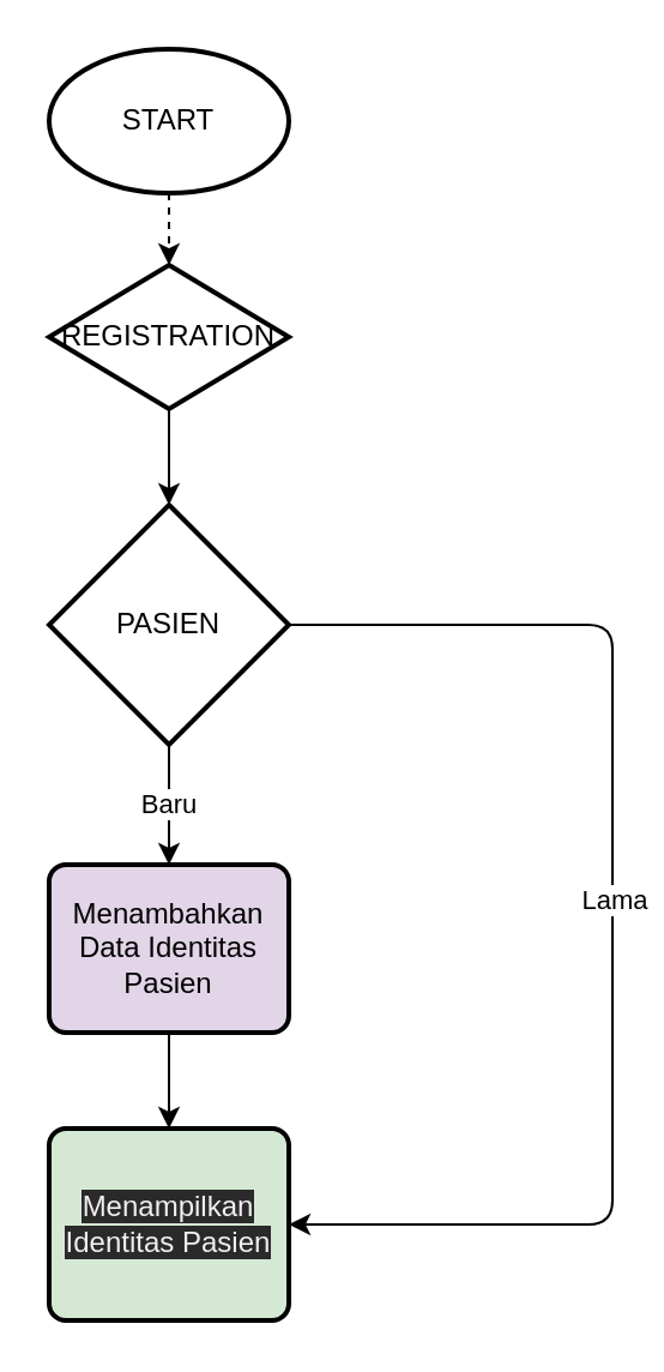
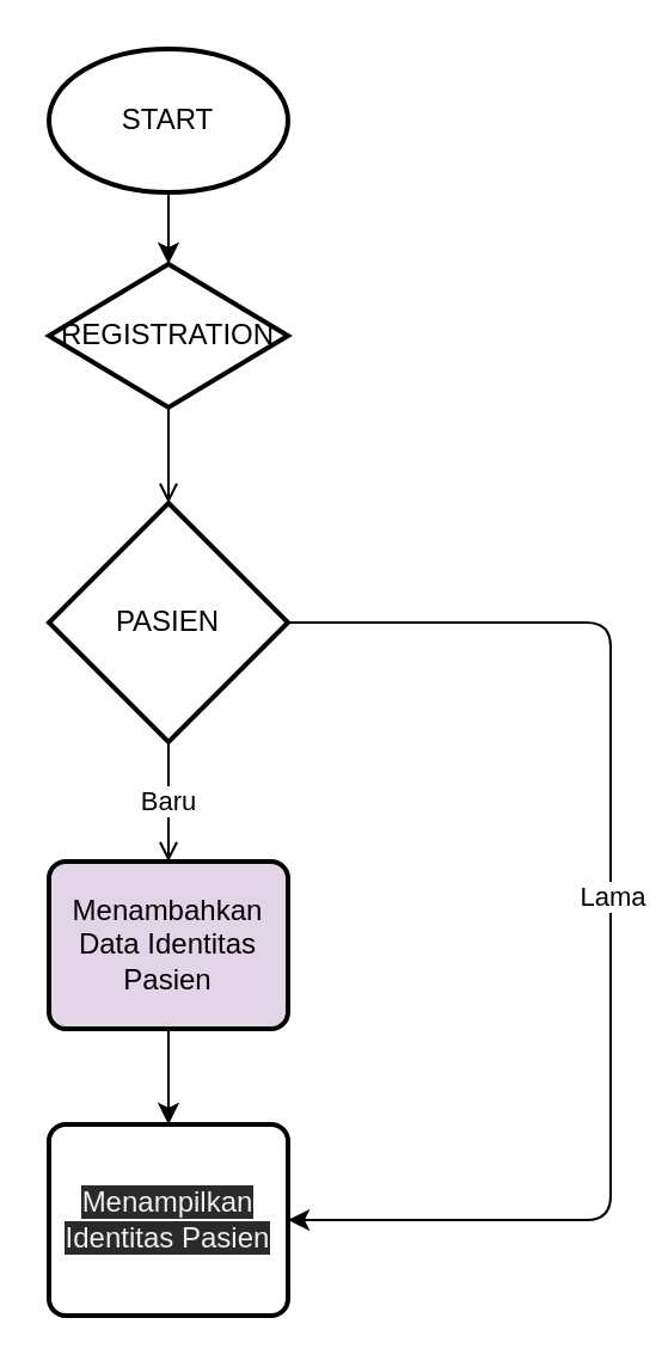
  <mxCell id="0" />
  <mxCell id="1" parent="0" />
- <mxCell id="2" style="edgeStyle=none;html=1;exitX=0.5;exitY=1;exitDx=0;exitDy=0;exitPerimeter=0;entryX=0.5;entryY=0;entryDx=0;entryDy=0;dashed=1;" edge="1" parent="1" source="3" target="5"><mxGeometry relative="1" as="geometry" /></mxCell>
+ <mxCell id="2" style="edgeStyle=none;html=1;exitX=0.5;exitY=1;exitDx=0;exitDy=0;exitPerimeter=0;entryX=0.5;entryY=0;entryDx=0;entryDy=0;" edge="1" parent="1" source="3" target="5"><mxGeometry relative="1" as="geometry" /></mxCell>
  <mxCell id="3" value="START" style="strokeWidth=2;html=1;shape=mxgraph.flowchart.start_1;whiteSpace=wrap;" parent="1" vertex="1"><mxGeometry x="20" y="20" width="100" height="60" as="geometry" /></mxCell>
- <mxCell id="4" style="edgeStyle=none;html=1;exitX=0.5;exitY=1;exitDx=0;exitDy=0;" edge="1" parent="1" source="5" target="9"><mxGeometry relative="1" as="geometry" /></mxCell>
+ <mxCell id="4" style="edgeStyle=none;html=1;exitX=0.5;exitY=1;exitDx=0;exitDy=0;endArrow=open;" edge="1" parent="1" source="5" target="9"><mxGeometry relative="1" as="geometry" /></mxCell>
  <mxCell id="5" value="REGISTRATION" style="rhombus;whiteSpace=wrap;html=1;absoluteArcSize=1;arcSize=14;strokeWidth=2;" parent="1" vertex="1"><mxGeometry x="20" y="110" width="100" height="60" as="geometry" /></mxCell>
- <mxCell id="6" value="Baru" style="edgeStyle=orthogonalEdgeStyle;html=1;exitX=0.5;exitY=1;exitDx=0;exitDy=0;exitPerimeter=0;entryX=0.5;entryY=0;entryDx=0;entryDy=0;" edge="1" parent="1" source="9" target="11"><mxGeometry relative="1" as="geometry" /></mxCell>
+ <mxCell id="6" value="Baru" style="edgeStyle=orthogonalEdgeStyle;html=1;exitX=0.5;exitY=1;exitDx=0;exitDy=0;exitPerimeter=0;entryX=0.5;entryY=0;entryDx=0;entryDy=0;endArrow=open;" edge="1" parent="1" source="9" target="11"><mxGeometry relative="1" as="geometry" /></mxCell>
  <mxCell id="7" style="edgeStyle=orthogonalEdgeStyle;html=1;exitX=1;exitY=0.5;exitDx=0;exitDy=0;exitPerimeter=0;entryX=1;entryY=0.5;entryDx=0;entryDy=0;" edge="1" parent="1" source="9" target="12"><mxGeometry relative="1" as="geometry"><mxPoint x="160" y="510" as="targetPoint" /><Array as="points"><mxPoint x="255" y="260" /><mxPoint x="255" y="510" /></Array></mxGeometry></mxCell>
  <mxCell id="8" value="Lama" style="edgeLabel;html=1;align=center;verticalAlign=middle;resizable=0;points=[];" vertex="1" connectable="0" parent="7"><mxGeometry x="-0.044" relative="1" as="geometry"><mxPoint as="offset" /></mxGeometry></mxCell>
  <mxCell id="9" value="PASIEN" style="strokeWidth=2;html=1;shape=mxgraph.flowchart.decision;whiteSpace=wrap;" vertex="1" parent="1"><mxGeometry x="20" y="210" width="100" height="100" as="geometry" /></mxCell>
  <mxCell id="10" style="edgeStyle=orthogonalEdgeStyle;html=1;exitX=0.5;exitY=1;exitDx=0;exitDy=0;" edge="1" parent="1" source="11"><mxGeometry relative="1" as="geometry"><mxPoint x="70" y="470" as="targetPoint" /></mxGeometry></mxCell>
  <mxCell id="11" value="Menambahkan Data Identitas Pasien" style="rounded=1;whiteSpace=wrap;html=1;absoluteArcSize=1;arcSize=14;strokeWidth=2;fillColor=#e1d5e7;" vertex="1" parent="1"><mxGeometry x="20" y="360" width="100" height="70" as="geometry" /></mxCell>
- <mxCell id="12" value="&#10;&#10;&lt;span style=&quot;color: rgb(240, 240, 240); font-family: helvetica; font-size: 12px; font-style: normal; font-weight: 400; letter-spacing: normal; text-align: center; text-indent: 0px; text-transform: none; word-spacing: 0px; background-color: rgb(42, 42, 42); display: inline; float: none;&quot;&gt;Menampilkan Identitas Pasien&lt;/span&gt;&#10;&#10;" style="rounded=1;whiteSpace=wrap;html=1;absoluteArcSize=1;arcSize=14;strokeWidth=2;fillColor=#d5e8d4;" vertex="1" parent="1"><mxGeometry x="20" y="470" width="100" height="80" as="geometry" /></mxCell>
+ <mxCell id="12" value="&#10;&#10;&lt;span style=&quot;color: rgb(240, 240, 240); font-family: helvetica; font-size: 12px; font-style: normal; font-weight: 400; letter-spacing: normal; text-align: center; text-indent: 0px; text-transform: none; word-spacing: 0px; background-color: rgb(42, 42, 42); display: inline; float: none;&quot;&gt;Menampilkan Identitas Pasien&lt;/span&gt;&#10;&#10;" style="rounded=1;whiteSpace=wrap;html=1;absoluteArcSize=1;arcSize=14;strokeWidth=2;" vertex="1" parent="1"><mxGeometry x="20" y="470" width="100" height="80" as="geometry" /></mxCell>
